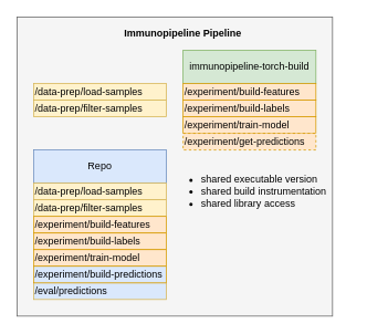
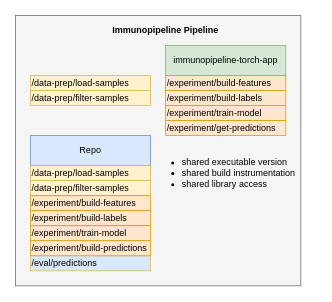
  <mxCell id="0" />
  <mxCell id="1" parent="0" />
  <mxCell id="2" value="" style="rounded=0;whiteSpace=wrap;html=1;fillColor=#f5f5f5;strokeColor=#666666;fontColor=#333333;" vertex="1" parent="1"><mxGeometry x="20" y="20" width="380" height="360" as="geometry" /></mxCell>
- <mxCell id="3" value="immunopipeline-torch-build" style="rounded=0;whiteSpace=wrap;html=1;fillColor=#d5e8d4;strokeColor=#82b366;" vertex="1" parent="1"><mxGeometry x="220" y="60" width="160" height="40" as="geometry" /></mxCell>
+ <mxCell id="3" value="immunopipeline-torch-app" style="rounded=0;whiteSpace=wrap;html=1;fillColor=#d5e8d4;strokeColor=#82b366;" vertex="1" parent="1"><mxGeometry x="220" y="60" width="160" height="40" as="geometry" /></mxCell>
  <mxCell id="4" value="/data-prep/load-samples" style="rounded=0;whiteSpace=wrap;html=1;align=left;fillColor=#fff2cc;strokeColor=#d6b656;" vertex="1" parent="1"><mxGeometry x="40" y="100" width="160" height="20" as="geometry" /></mxCell>
  <mxCell id="5" value="/data-prep/filter-samples" style="rounded=0;whiteSpace=wrap;html=1;align=left;fillColor=#fff2cc;strokeColor=#d6b656;" vertex="1" parent="1"><mxGeometry x="40" y="120" width="160" height="20" as="geometry" /></mxCell>
  <mxCell id="6" value="/experiment/build-features" style="rounded=0;whiteSpace=wrap;html=1;align=left;fillColor=#ffe6cc;strokeColor=#d79b00;" vertex="1" parent="1"><mxGeometry x="220" y="100" width="160" height="20" as="geometry" /></mxCell>
  <mxCell id="7" value="/experiment/build-labels" style="rounded=0;whiteSpace=wrap;html=1;align=left;fillColor=#ffe6cc;strokeColor=#d79b00;" vertex="1" parent="1"><mxGeometry x="220" y="120" width="160" height="20" as="geometry" /></mxCell>
  <mxCell id="8" value="/experiment/train-model" style="rounded=0;whiteSpace=wrap;html=1;align=left;fillColor=#ffe6cc;strokeColor=#d79b00;" vertex="1" parent="1"><mxGeometry x="220" y="140" width="160" height="20" as="geometry" /></mxCell>
- <mxCell id="9" value="/experiment/get-predictions" style="rounded=0;whiteSpace=wrap;html=1;align=left;fillColor=#ffe6cc;strokeColor=#d79b00;dashed=1;" vertex="1" parent="1"><mxGeometry x="220" y="160" width="160" height="20" as="geometry" /></mxCell>
+ <mxCell id="9" value="/experiment/get-predictions" style="rounded=0;whiteSpace=wrap;html=1;align=left;fillColor=#ffe6cc;strokeColor=#d79b00;" vertex="1" parent="1"><mxGeometry x="220" y="160" width="160" height="20" as="geometry" /></mxCell>
  <mxCell id="10" value="Repo" style="rounded=0;whiteSpace=wrap;html=1;fillColor=#dae8fc;strokeColor=#6c8ebf;" vertex="1" parent="1"><mxGeometry x="40" y="180" width="160" height="40" as="geometry" /></mxCell>
  <mxCell id="11" value="/data-prep/load-samples" style="rounded=0;whiteSpace=wrap;html=1;align=left;fillColor=#fff2cc;strokeColor=#d6b656;" vertex="1" parent="1"><mxGeometry x="40" y="220" width="160" height="20" as="geometry" /></mxCell>
  <mxCell id="12" value="/data-prep/filter-samples" style="rounded=0;whiteSpace=wrap;html=1;align=left;fillColor=#fff2cc;strokeColor=#d6b656;" vertex="1" parent="1"><mxGeometry x="40" y="240" width="160" height="20" as="geometry" /></mxCell>
  <mxCell id="13" value="/eval/predictions" style="rounded=0;whiteSpace=wrap;html=1;align=left;fillColor=#dae8fc;strokeColor=#d6b656;" vertex="1" parent="1"><mxGeometry x="40" y="340" width="160" height="20" as="geometry" /></mxCell>
  <mxCell id="14" value="/experiment/build-features" style="rounded=0;whiteSpace=wrap;html=1;align=left;fillColor=#ffe6cc;strokeColor=#d79b00;" vertex="1" parent="1"><mxGeometry x="40" y="260" width="160" height="20" as="geometry" /></mxCell>
  <mxCell id="15" value="/experiment/build-labels" style="rounded=0;whiteSpace=wrap;html=1;align=left;fillColor=#ffe6cc;strokeColor=#d79b00;" vertex="1" parent="1"><mxGeometry x="40" y="280" width="160" height="20" as="geometry" /></mxCell>
  <mxCell id="16" value="/experiment/train-model" style="rounded=0;whiteSpace=wrap;html=1;align=left;fillColor=#ffe6cc;strokeColor=#d79b00;" vertex="1" parent="1"><mxGeometry x="40" y="300" width="160" height="20" as="geometry" /></mxCell>
- <mxCell id="17" value="/experiment/build-predictions" style="rounded=0;whiteSpace=wrap;html=1;align=left;fillColor=#dae8fc;strokeColor=#d79b00;" vertex="1" parent="1"><mxGeometry x="40" y="320" width="160" height="20" as="geometry" /></mxCell>
+ <mxCell id="17" value="/experiment/build-predictions" style="rounded=0;whiteSpace=wrap;html=1;align=left;fillColor=#ffe6cc;strokeColor=#d79b00;" vertex="1" parent="1"><mxGeometry x="40" y="320" width="160" height="20" as="geometry" /></mxCell>
  <mxCell id="18" value="Immunopipeline Pipeline" style="text;html=1;strokeColor=none;fillColor=none;align=center;verticalAlign=middle;whiteSpace=wrap;rounded=0;fontStyle=1" vertex="1" parent="1"><mxGeometry x="20" y="20" width="400" height="40" as="geometry" /></mxCell>
  <mxCell id="19" value="&lt;ul&gt;&lt;li&gt;&lt;span style=&quot;background-color: initial;&quot;&gt;shared executable version&lt;/span&gt;&lt;/li&gt;&lt;li&gt;&lt;span style=&quot;background-color: initial;&quot;&gt;shared build instrumentation&lt;/span&gt;&lt;/li&gt;&lt;li&gt;&lt;span style=&quot;background-color: initial;&quot;&gt;shared library access&lt;/span&gt;&lt;/li&gt;&lt;/ul&gt;" style="text;html=1;strokeColor=none;fillColor=none;align=left;verticalAlign=top;whiteSpace=wrap;rounded=0;" vertex="1" parent="1"><mxGeometry x="200" y="190" width="200" height="170" as="geometry" /></mxCell>
